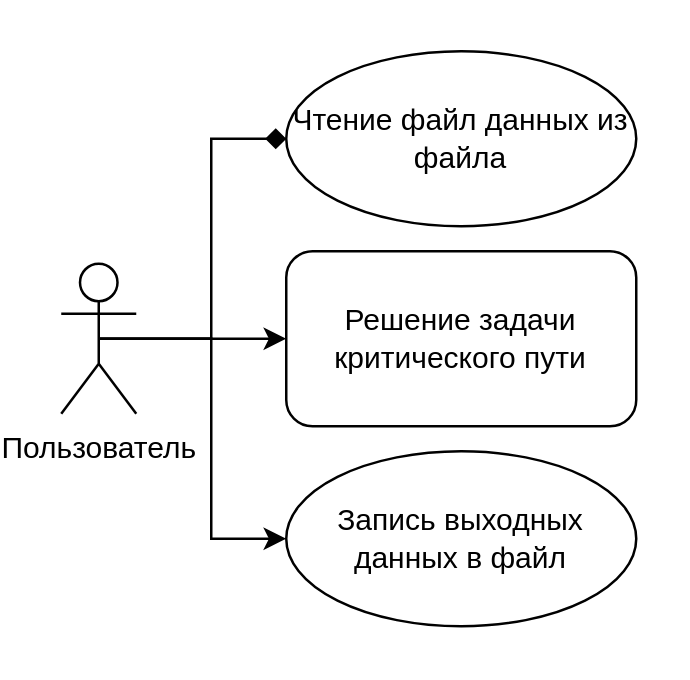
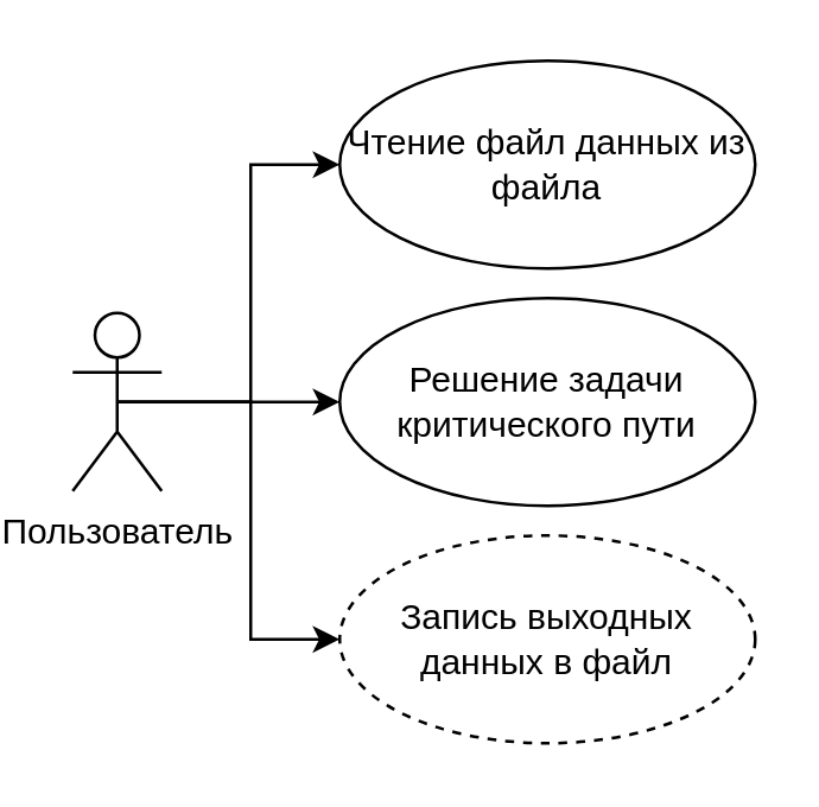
  <mxCell id="0" />
  <mxCell id="1" parent="0" />
- <mxCell id="2" style="edgeStyle=orthogonalEdgeStyle;rounded=0;orthogonalLoop=1;jettySize=auto;html=1;exitX=0.5;exitY=0.5;exitDx=0;exitDy=0;exitPerimeter=0;entryX=0;entryY=0.5;entryDx=0;entryDy=0;endArrow=diamond;" edge="1" parent="1" source="5" target="6"><mxGeometry relative="1" as="geometry" /></mxCell>
+ <mxCell id="2" style="edgeStyle=orthogonalEdgeStyle;rounded=0;orthogonalLoop=1;jettySize=auto;html=1;exitX=0.5;exitY=0.5;exitDx=0;exitDy=0;exitPerimeter=0;entryX=0;entryY=0.5;entryDx=0;entryDy=0;" edge="1" parent="1" source="5" target="6"><mxGeometry relative="1" as="geometry" /></mxCell>
  <mxCell id="3" style="edgeStyle=orthogonalEdgeStyle;rounded=0;orthogonalLoop=1;jettySize=auto;html=1;exitX=0.5;exitY=0.5;exitDx=0;exitDy=0;exitPerimeter=0;entryX=0;entryY=0.5;entryDx=0;entryDy=0;" edge="1" parent="1" source="5" target="7"><mxGeometry relative="1" as="geometry" /></mxCell>
  <mxCell id="4" style="edgeStyle=orthogonalEdgeStyle;rounded=0;orthogonalLoop=1;jettySize=auto;html=1;exitX=0.5;exitY=0.5;exitDx=0;exitDy=0;exitPerimeter=0;entryX=0;entryY=0.5;entryDx=0;entryDy=0;" edge="1" parent="1" source="5" target="8"><mxGeometry relative="1" as="geometry" /></mxCell>
  <mxCell id="5" value="Пользователь" style="shape=umlActor;verticalLabelPosition=bottom;verticalAlign=top;html=1;" vertex="1" parent="1"><mxGeometry x="20" y="105" width="30" height="60" as="geometry" /></mxCell>
  <mxCell id="6" value="Чтение файл данных из файла" style="ellipse;whiteSpace=wrap;html=1;" vertex="1" parent="1"><mxGeometry x="110" y="20" width="140" height="70" as="geometry" /></mxCell>
- <mxCell id="7" value="Решение задачи критического пути" style="whiteSpace=wrap;html=1;rounded=1;" vertex="1" parent="1"><mxGeometry x="110" y="100" width="140" height="70" as="geometry" /></mxCell>
- <mxCell id="8" value="Запись выходных данных в файл" style="ellipse;whiteSpace=wrap;html=1;" vertex="1" parent="1"><mxGeometry x="110" y="180" width="140" height="70" as="geometry" /></mxCell>
+ <mxCell id="7" value="Решение задачи критического пути" style="ellipse;whiteSpace=wrap;html=1;" vertex="1" parent="1"><mxGeometry x="110" y="100" width="140" height="70" as="geometry" /></mxCell>
+ <mxCell id="8" value="Запись выходных данных в файл" style="ellipse;whiteSpace=wrap;html=1;dashed=1;" vertex="1" parent="1"><mxGeometry x="110" y="180" width="140" height="70" as="geometry" /></mxCell>
